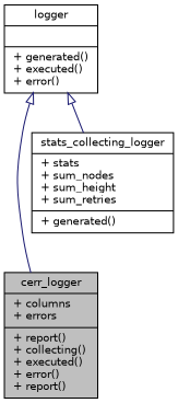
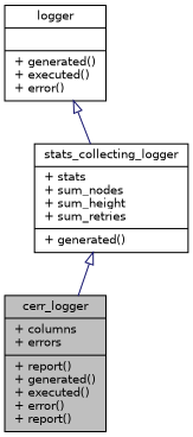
  digraph {
    node [color=black fillcolor=white fontname=Helvetica fontsize=10 shape=record style=filled]
    edge [arrowtail=onormal color=midnightblue dir=back fontname=Helvetica fontsize=10 labelfontname=Helvetica labelfontsize=10 style=solid]
-   n1 [fillcolor=grey75 fontcolor=black height=0.2 label="{cerr_logger\n|+ columns\l+ errors\l|+ report()\l+ collecting()\l+ executed()\l+ error()\l+ report()\l}" width=0.4]
+   n1 [fillcolor=grey75 fontcolor=black height=0.2 label="{cerr_logger\n|+ columns\l+ errors\l|+ report()\l+ generated()\l+ executed()\l+ error()\l+ report()\l}" width=0.4]
    n2 [height=0.2 label="{stats_collecting_logger\n|+ stats\l+ sum_nodes\l+ sum_height\l+ sum_retries\l|+ generated()\l}" width=0.4]
    n3 [height=0.2 label="{logger\n||+ generated()\l+ executed()\l+ error()\l}" width=0.4]
-   n3 -> n1
+   n2 -> n1
    n3 -> n2
  }
